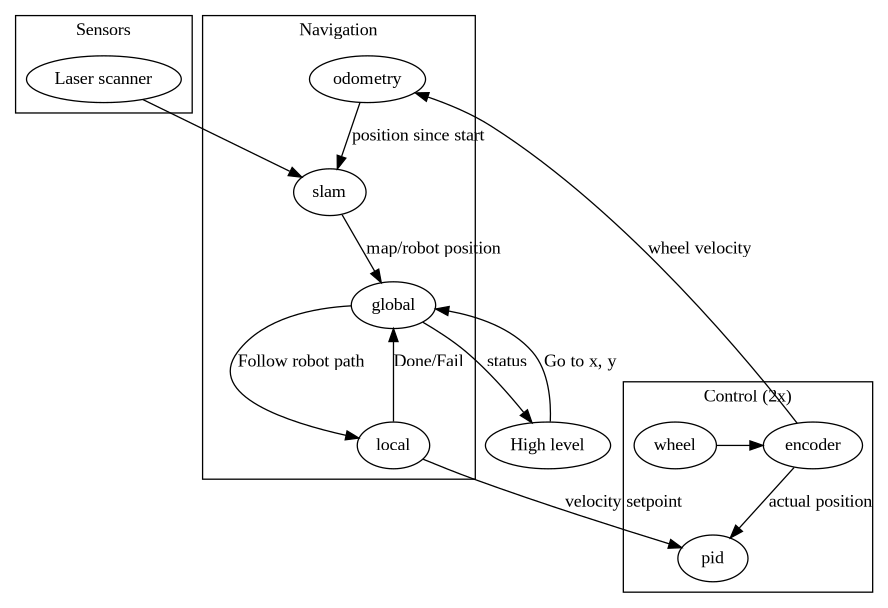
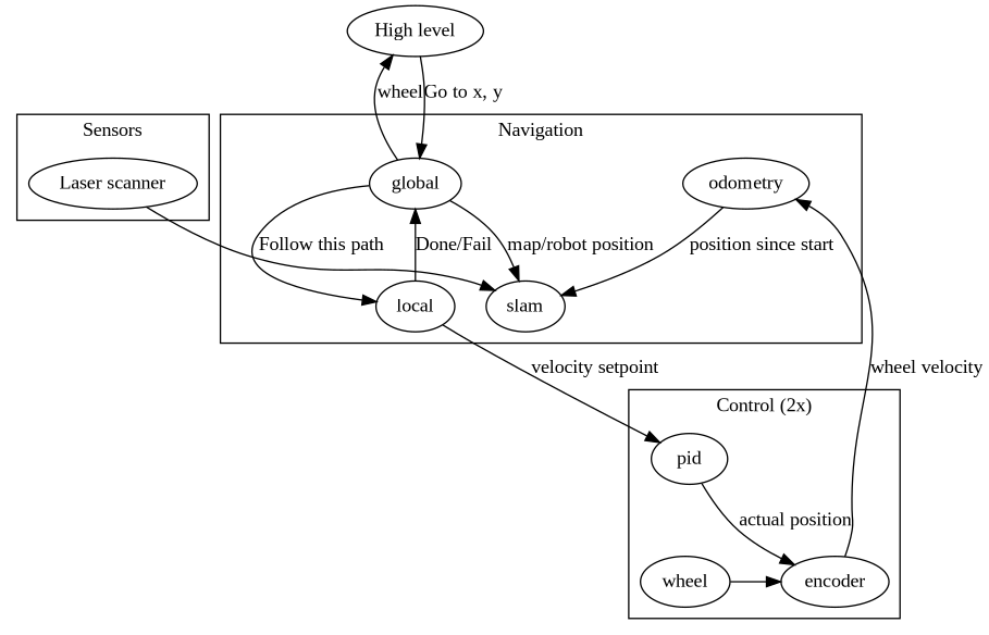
  digraph {
    fontname="Liberation Serif"
    node [fontname="Liberation Serif"]
    edge [fontname="Liberation Serif"]
    n1 [label="Laser scanner"]
    global
    local
    slam
    odometry
    encoder
    wheel
    pid
    n9 [label="High level"]
    subgraph cluster_1 {
      label=Sensors
      n1
    }
    subgraph cluster_2 {
      label=Navigation
      global
      local
      slam
      odometry
    }
    subgraph cluster_3 {
      label="Control (2x)"
      pid
      subgraph sub_4 {
        label="Control (2x)"
        rank=same
        encoder
        wheel
      }
    }
    n1 -> slam
-   global -> local [label="Follow robot path"]
-   global -> n9 [label=status]
+   global -> local [label="Follow this path"]
+   global -> n9 [label=wheel]
    local -> global [label="Done/Fail"]
    local -> pid [label="velocity setpoint"]
-   slam -> global [label="map/robot position"]
+   global -> slam [label="map/robot position"]
    odometry -> slam [label="position since start"]
    encoder -> odometry [label="wheel velocity"]
-   encoder -> pid [label="actual position"]
+   pid -> encoder [label="actual position"]
    wheel -> encoder
    n9 -> global [label="Go to x, y"]
  }
